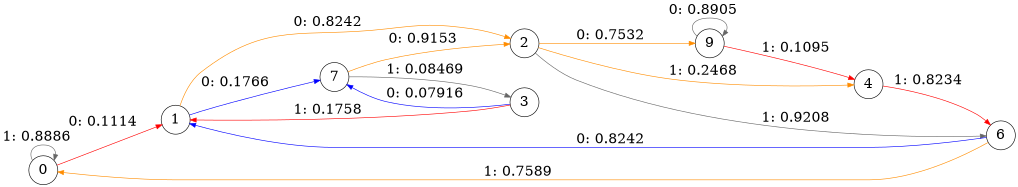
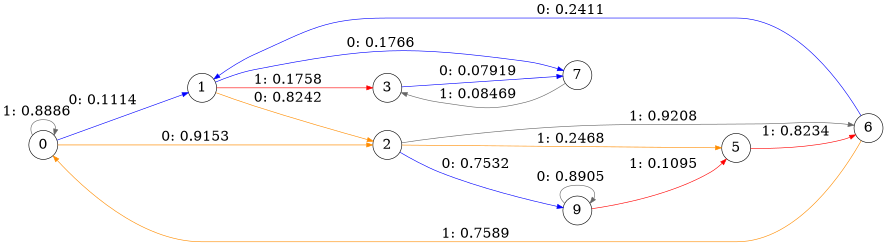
  digraph {
    rankdir=LR
    node [fontsize=24 shape=circle]
    edge [color=darkorange fontsize=24]
    0
    1
    2
    3
    7
    n6 [label=9]
-   5 [label=4]
+   5
    6
    0 -> 0 [color=gray40 label="1: 0.8886   "]
-   0 -> 1 [color=red label="0: 0.1114   "]
+   0 -> 1 [color=blue label="0: 0.1114   "]
    1 -> 2 [label="0: 0.8242   "]
-   3 -> 1 [color=red label="1: 0.1758   "]
+   1 -> 3 [color=red label="1: 0.1758   "]
    1 -> 7 [color=blue label="0: 0.1766   "]
-   2 -> n6 [label="0: 0.7532   "]
+   2 -> n6 [color=blue label="0: 0.7532   "]
    2 -> 5 [label="1: 0.2468   "]
    2 -> 6 [color=gray40 label="1: 0.9208   "]
-   3 -> 7 [color=blue label="0: 0.07916  "]
-   7 -> 2 [label="0: 0.9153   "]
+   3 -> 7 [color=blue label="0: 0.07919  "]
+   0 -> 2 [label="0: 0.9153   "]
    7 -> 3 [color=gray40 label="1: 0.08469  "]
    n6 -> n6 [color=gray40 label="0: 0.8905   "]
    n6 -> 5 [color=red label="1: 0.1095   "]
    5 -> 6 [color=red label="1: 0.8234   "]
    6 -> 0 [label="1: 0.7589   "]
-   6 -> 1 [color=blue label="0: 0.8242   "]
+   6 -> 1 [color=blue label="0: 0.2411   "]
  }
